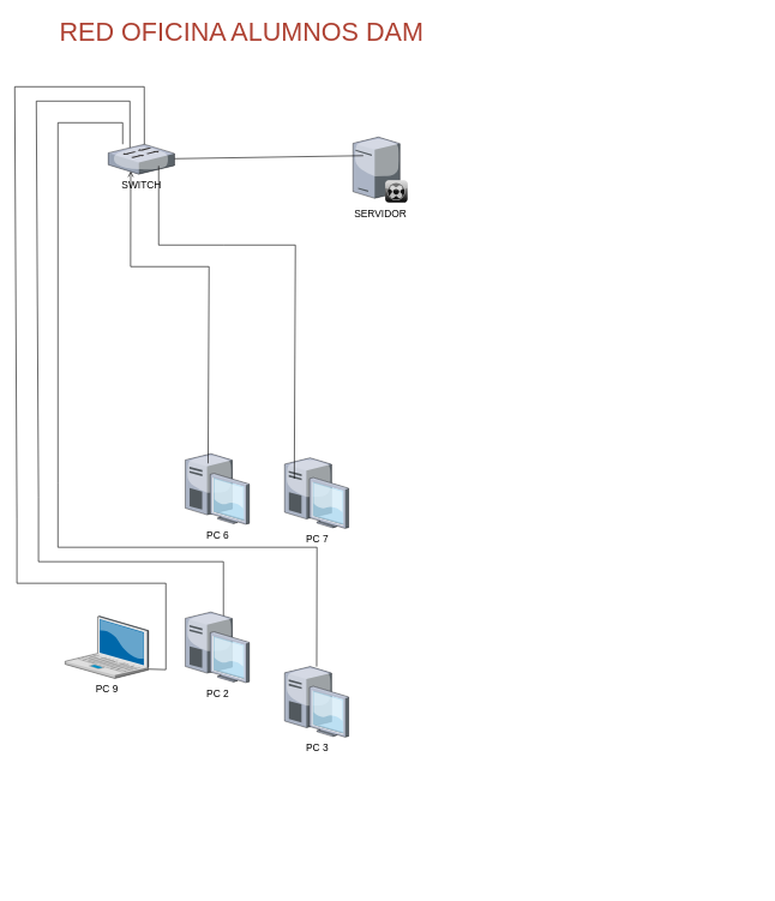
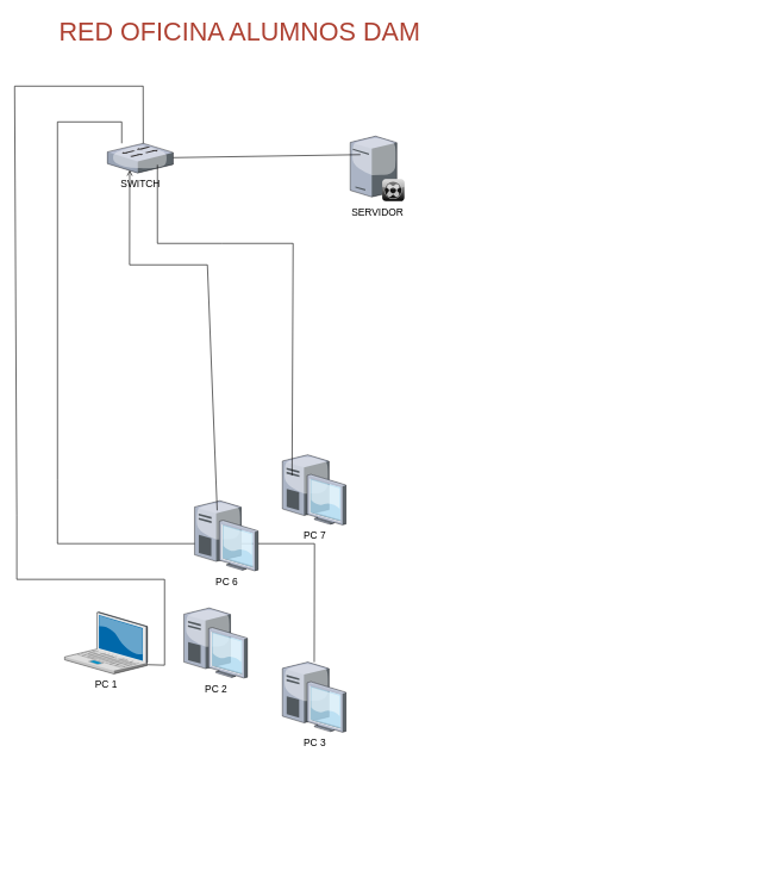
  <mxCell id="0" />
  <mxCell id="1" parent="0" />
  <mxCell id="2" value="" style="endArrow=none;html=1;rounded=0;exitX=0.713;exitY=0.84;exitDx=0;exitDy=0;exitPerimeter=0;entryX=0.545;entryY=0.063;entryDx=0;entryDy=0;entryPerimeter=0;" edge="1" parent="1" source="9" target="10"><mxGeometry width="50" height="50" relative="1" as="geometry"><mxPoint x="230.115" y="954.186" as="sourcePoint" /><mxPoint x="150.084" y="236.309" as="targetPoint" /><Array as="points"><mxPoint x="230" y="930" /><mxPoint x="230" y="810" /><mxPoint x="23" y="810" /><mxPoint x="23" y="720" /><mxPoint x="20" y="120" /><mxPoint x="200" y="120" /></Array></mxGeometry></mxCell>
  <mxCell id="3" value="" style="endArrow=none;html=1;rounded=0;" edge="1" parent="1" source="11"><mxGeometry width="50" height="50" relative="1" as="geometry"><mxPoint x="80" y="670" as="sourcePoint" /><mxPoint x="170" y="200" as="targetPoint" /><Array as="points"><mxPoint x="440" y="760" /><mxPoint x="80" y="760" /><mxPoint x="80" y="670" /><mxPoint x="80" y="170" /><mxPoint x="170" y="170" /></Array></mxGeometry></mxCell>
- <mxCell id="4" value="" style="endArrow=none;html=1;rounded=0;exitX=0.596;exitY=0.612;exitDx=0;exitDy=0;exitPerimeter=0;entryX=0.327;entryY=0.393;entryDx=0;entryDy=0;entryPerimeter=0;" edge="1" parent="1" source="8" target="10"><mxGeometry width="50" height="50" relative="1" as="geometry"><mxPoint x="108.936" y="880.507" as="sourcePoint" /><mxPoint x="143" y="220" as="targetPoint" /><Array as="points"><mxPoint x="310" y="780" /><mxPoint x="53" y="780" /><mxPoint x="53" y="690" /><mxPoint x="50" y="140" /><mxPoint x="180" y="140" /></Array></mxGeometry></mxCell>
  <mxCell id="5" style="edgeStyle=orthogonalEdgeStyle;rounded=0;html=1;startArrow=none;startFill=0;endArrow=none;endFill=0;fontSize=18;fontColor=#F08705;strokeColor=#23445D;strokeWidth=2;curved=1;fontStyle=0" edge="1" parent="1"><mxGeometry relative="1" as="geometry"><Array as="points"><mxPoint x="1055" y="1230" /><mxPoint x="940" y="1230" /></Array><mxPoint x="940" y="870" as="targetPoint" /></mxGeometry></mxCell>
  <mxCell id="6" value="RED OFICINA ALUMNOS DAM" style="text;html=1;strokeColor=none;fillColor=none;align=center;verticalAlign=middle;whiteSpace=wrap;overflow=hidden;shadow=0;fontSize=36;fontColor=#AE4132;fontStyle=0" vertex="1" parent="1"><mxGeometry x="62.5" y="20" width="545" height="45" as="geometry" /></mxCell>
  <mxCell id="7" style="edgeStyle=orthogonalEdgeStyle;rounded=0;jumpStyle=none;html=1;exitX=0;exitY=0.5;entryX=0;entryY=0.5;shadow=0;labelBackgroundColor=none;startArrow=none;startFill=0;endArrow=classic;endFill=1;endSize=6;jettySize=auto;orthogonalLoop=1;strokeColor=#23445D;strokeWidth=2;fillColor=#F08705;fontFamily=Helvetica;fontSize=14;fontColor=#F08705;align=left;fontStyle=0" edge="1" parent="1" source="6" target="6"><mxGeometry relative="1" as="geometry" /></mxCell>
  <mxCell id="8" value="PC 2" style="verticalLabelPosition=bottom;aspect=fixed;html=1;verticalAlign=top;strokeColor=none;shape=mxgraph.citrix.desktop;fillColor=#66B2FF;gradientColor=#0066CC;fontSize=14;" vertex="1" parent="1"><mxGeometry x="257" y="850" width="89" height="98" as="geometry" /></mxCell>
- <mxCell id="9" value="PC 9" style="verticalLabelPosition=bottom;aspect=fixed;html=1;verticalAlign=top;strokeColor=none;shape=mxgraph.citrix.laptop_2;fillColor=#66B2FF;gradientColor=#0066CC;fontSize=14;" vertex="1" parent="1"><mxGeometry x="90" y="855.75" width="116" height="86.5" as="geometry" /></mxCell>
+ <mxCell id="9" value="PC 1" style="verticalLabelPosition=bottom;aspect=fixed;html=1;verticalAlign=top;strokeColor=none;shape=mxgraph.citrix.laptop_2;fillColor=#66B2FF;gradientColor=#0066CC;fontSize=14;" vertex="1" parent="1"><mxGeometry x="90" y="855.75" width="116" height="86.5" as="geometry" /></mxCell>
  <mxCell id="10" value="SWITCH&lt;br&gt;" style="verticalLabelPosition=bottom;aspect=fixed;html=1;verticalAlign=top;strokeColor=none;shape=mxgraph.citrix.switch;fillColor=#66B2FF;gradientColor=#0066CC;fontSize=14;" vertex="1" parent="1"><mxGeometry x="150" y="200" width="92" height="41.5" as="geometry" /></mxCell>
  <mxCell id="11" value="PC 3" style="verticalLabelPosition=bottom;aspect=fixed;html=1;verticalAlign=top;strokeColor=none;shape=mxgraph.citrix.desktop;fillColor=#66B2FF;gradientColor=#0066CC;fontSize=14;" vertex="1" parent="1"><mxGeometry x="395" y="925.75" width="89" height="98" as="geometry" /></mxCell>
  <mxCell id="12" value="SERVIDOR" style="verticalLabelPosition=bottom;aspect=fixed;html=1;verticalAlign=top;strokeColor=none;shape=mxgraph.citrix.xenclient_synchronizer;fillColor=#CCCCCC;gradientColor=#000000;gradientDirection=south;fontSize=14;" vertex="1" parent="1"><mxGeometry x="490" y="190" width="76" height="91" as="geometry" /></mxCell>
- <mxCell id="13" value="PC 6" style="verticalLabelPosition=bottom;aspect=fixed;html=1;verticalAlign=top;strokeColor=none;shape=mxgraph.citrix.desktop;fillColor=#66B2FF;gradientColor=#0066CC;fontSize=14;" vertex="1" parent="1"><mxGeometry x="257" y="630" width="89" height="98" as="geometry" /></mxCell>
+ <mxCell id="13" value="PC 6" style="verticalLabelPosition=bottom;aspect=fixed;html=1;verticalAlign=top;strokeColor=none;shape=mxgraph.citrix.desktop;fillColor=#66B2FF;gradientColor=#0066CC;fontSize=14;" vertex="1" parent="1"><mxGeometry x="272" y="700" width="89" height="98" as="geometry" /></mxCell>
  <mxCell id="14" value="PC 7" style="verticalLabelPosition=bottom;aspect=fixed;html=1;verticalAlign=top;strokeColor=none;shape=mxgraph.citrix.desktop;fillColor=#66B2FF;gradientColor=#0066CC;fontSize=14;" vertex="1" parent="1"><mxGeometry x="395" y="635.75" width="89" height="98" as="geometry" /></mxCell>
  <mxCell id="15" value="" style="endArrow=open;html=1;rounded=0;entryX=0.339;entryY=0.9;entryDx=0;entryDy=0;entryPerimeter=0;exitX=0.356;exitY=0.138;exitDx=0;exitDy=0;exitPerimeter=0;" edge="1" parent="1" source="13" target="10"><mxGeometry width="50" height="50" relative="1" as="geometry"><mxPoint x="290" y="410" as="sourcePoint" /><mxPoint x="449.996" y="129.999" as="targetPoint" /><Array as="points"><mxPoint x="290" y="370" /><mxPoint x="181" y="370" /></Array></mxGeometry></mxCell>
  <mxCell id="16" value="" style="endArrow=none;html=1;rounded=0;exitX=0.152;exitY=0.296;exitDx=0;exitDy=0;exitPerimeter=0;" edge="1" parent="1" source="14"><mxGeometry width="50" height="50" relative="1" as="geometry"><mxPoint x="301.008" y="429.436" as="sourcePoint" /><mxPoint x="220" y="230" as="targetPoint" /><Array as="points"><mxPoint x="410" y="340" /><mxPoint x="310" y="340" /><mxPoint x="220" y="340" /></Array></mxGeometry></mxCell>
  <mxCell id="17" value="" style="endArrow=none;html=1;rounded=0;exitX=0.189;exitY=0.284;exitDx=0;exitDy=0;exitPerimeter=0;" edge="1" parent="1" source="12" target="10"><mxGeometry width="50" height="50" relative="1" as="geometry"><mxPoint x="790" y="211" as="sourcePoint" /><mxPoint x="659.996" y="179.999" as="targetPoint" /></mxGeometry></mxCell>
